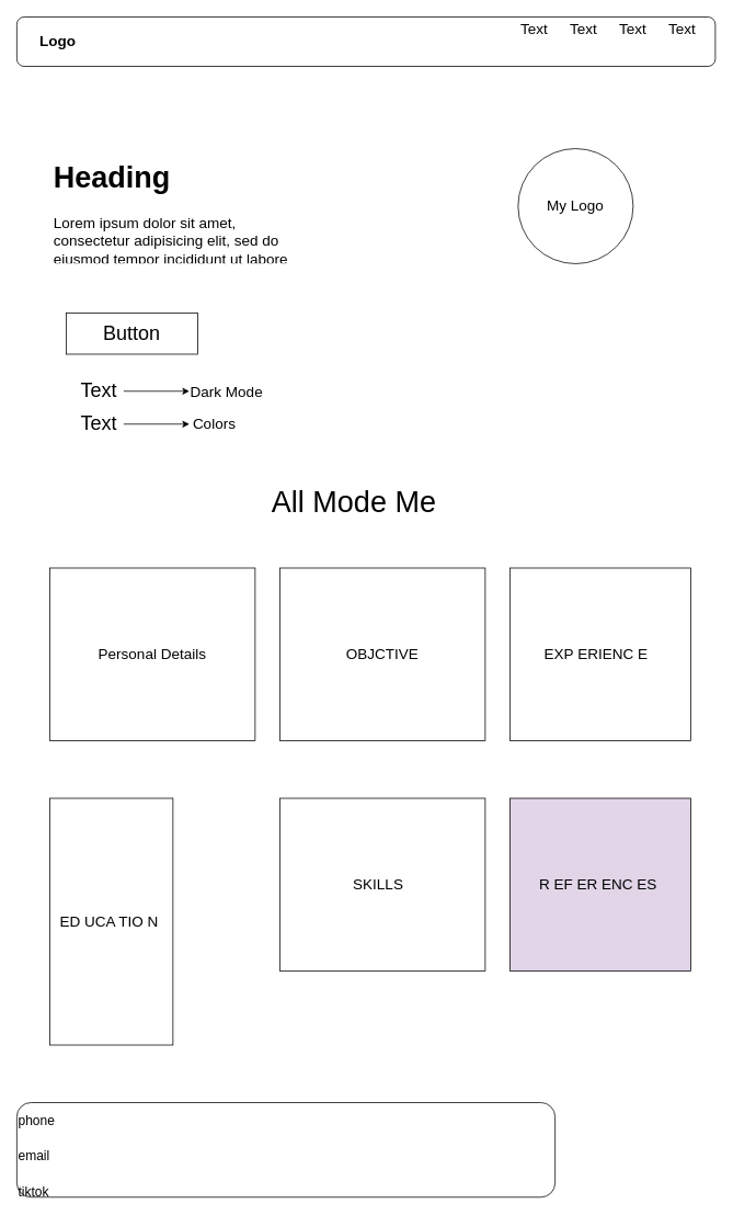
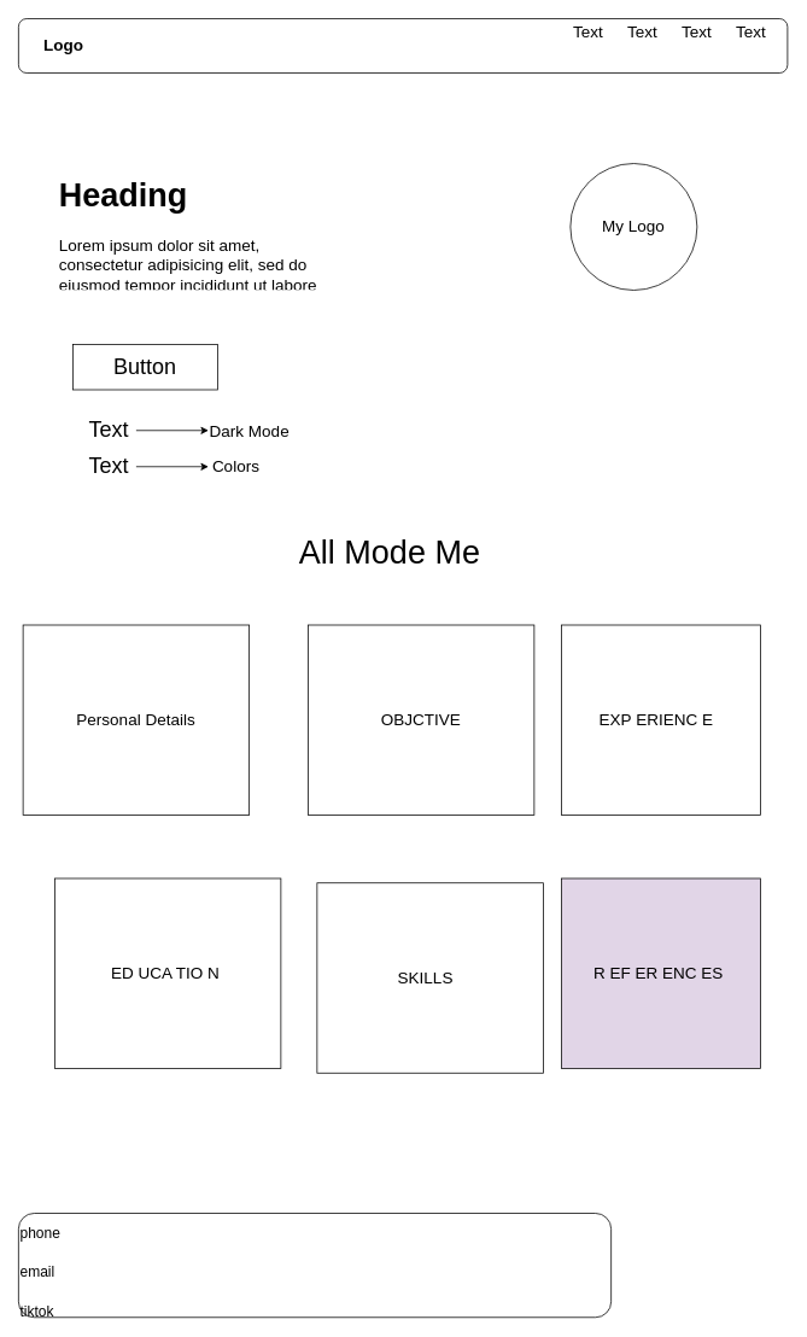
  <mxCell id="0" />
  <mxCell id="1" parent="0" />
  <mxCell id="2" value="" style="rounded=1;whiteSpace=wrap;html=1;" parent="1" vertex="1"><mxGeometry width="850" height="60" as="geometry" x="20" y="20" /></mxCell>
  <mxCell id="3" value="&lt;font style=&quot;font-size: 18px;&quot;&gt;&lt;b style=&quot;&quot;&gt;Logo&lt;/b&gt;&lt;/font&gt;" style="text;html=1;strokeColor=none;fillColor=none;align=center;verticalAlign=middle;whiteSpace=wrap;rounded=0;" parent="1" vertex="1"><mxGeometry x="30" y="30" width="80" height="40" as="geometry" /></mxCell>
  <mxCell id="4" value="Text" style="text;html=1;strokeColor=none;fillColor=none;align=center;verticalAlign=middle;whiteSpace=wrap;rounded=0;fontSize=18;" parent="1" vertex="1"><mxGeometry x="800" width="60" height="30" as="geometry" y="20" /></mxCell>
  <mxCell id="5" value="Text" style="text;html=1;strokeColor=none;fillColor=none;align=center;verticalAlign=middle;whiteSpace=wrap;rounded=0;fontSize=18;" parent="1" vertex="1"><mxGeometry x="740" width="60" height="30" as="geometry" y="20" /></mxCell>
  <mxCell id="6" value="Text" style="text;html=1;strokeColor=none;fillColor=none;align=center;verticalAlign=middle;whiteSpace=wrap;rounded=0;fontSize=18;" parent="1" vertex="1"><mxGeometry x="680" width="60" height="30" as="geometry" y="20" /></mxCell>
  <mxCell id="7" value="Text" style="text;html=1;strokeColor=none;fillColor=none;align=center;verticalAlign=middle;whiteSpace=wrap;rounded=0;fontSize=18;" parent="1" vertex="1"><mxGeometry x="620" width="60" height="30" as="geometry" y="20" /></mxCell>
  <mxCell id="8" value="My Logo" style="ellipse;whiteSpace=wrap;html=1;aspect=fixed;fontSize=18;" parent="1" vertex="1"><mxGeometry x="630" y="180" width="140" height="140" as="geometry" /></mxCell>
  <mxCell id="9" value="&lt;h1&gt;Heading&lt;/h1&gt;&lt;p&gt;Lorem ipsum dolor sit amet, consectetur adipisicing elit, sed do eiusmod tempor incididunt ut labore et dolore magna aliqua.&lt;/p&gt;" style="text;html=1;strokeColor=none;fillColor=none;spacing=5;spacingTop=-20;whiteSpace=wrap;overflow=hidden;rounded=0;fontSize=18;" parent="1" vertex="1"><mxGeometry x="60" y="180" width="310" height="140" as="geometry" /></mxCell>
  <mxCell id="10" value="&lt;font style=&quot;font-size: 24px;&quot;&gt;Button&lt;/font&gt;" style="whiteSpace=wrap;html=1;fontSize=18;rounded=0;" parent="1" vertex="1"><mxGeometry x="80" y="380" width="160" height="50" as="geometry" /></mxCell>
  <mxCell id="11" value="" style="edgeStyle=none;html=1;fontSize=24;" parent="1" source="12" edge="1"><mxGeometry relative="1" as="geometry"><mxPoint x="230" y="475" as="targetPoint" /></mxGeometry></mxCell>
  <mxCell id="12" value="Text" style="text;html=1;strokeColor=none;fillColor=none;align=center;verticalAlign=middle;whiteSpace=wrap;rounded=0;fontSize=24;" parent="1" vertex="1"><mxGeometry x="90" y="460" width="60" height="30" as="geometry" /></mxCell>
  <mxCell id="13" value="" style="edgeStyle=none;html=1;fontSize=24;" parent="1" source="14" edge="1"><mxGeometry relative="1" as="geometry"><mxPoint x="230" y="515" as="targetPoint" /></mxGeometry></mxCell>
  <mxCell id="14" value="Text" style="text;html=1;strokeColor=none;fillColor=none;align=center;verticalAlign=middle;whiteSpace=wrap;rounded=0;fontSize=24;" parent="1" vertex="1"><mxGeometry x="90" y="500" width="60" height="30" as="geometry" /></mxCell>
  <mxCell id="15" value="&lt;font style=&quot;font-size: 18px;&quot;&gt;Dark Mode&lt;/font&gt;" style="text;html=1;align=center;verticalAlign=middle;resizable=0;points=[];autosize=1;strokeColor=none;fillColor=none;fontSize=24;" parent="1" vertex="1"><mxGeometry x="220" y="455" width="110" height="40" as="geometry" /></mxCell>
  <mxCell id="16" value="Colors" style="text;html=1;align=center;verticalAlign=middle;resizable=0;points=[];autosize=1;strokeColor=none;fillColor=none;fontSize=18;" parent="1" vertex="1"><mxGeometry x="220" y="495" width="80" height="40" as="geometry" /></mxCell>
  <mxCell id="17" value="&lt;font style=&quot;font-size: 36px;&quot;&gt;All Mode Me&lt;/font&gt;" style="text;html=1;align=center;verticalAlign=middle;resizable=0;points=[];autosize=1;strokeColor=none;fillColor=none;fontSize=18;" parent="1" vertex="1"><mxGeometry x="310" y="580" width="240" height="60" as="geometry" /></mxCell>
- <mxCell id="18" value="&lt;span style=&quot;&quot;&gt;Personal Details&lt;/span&gt;" style="rounded=0;whiteSpace=wrap;html=1;fontSize=18;" parent="1" vertex="1"><mxGeometry x="60" y="690" width="250" height="210" as="geometry" /></mxCell>
+ <mxCell id="18" value="&lt;span style=&quot;&quot;&gt;Personal Details&lt;/span&gt;" style="rounded=0;whiteSpace=wrap;html=1;fontSize=18;" parent="1" vertex="1"><mxGeometry x="25" y="690" width="250" height="210" as="geometry" /></mxCell>
  <mxCell id="19" value="&lt;span style=&quot;&quot;&gt;OBJCTIVE&lt;/span&gt;" style="rounded=0;whiteSpace=wrap;html=1;fontSize=18;" parent="1" vertex="1"><mxGeometry x="340" y="690" width="250" height="210" as="geometry" /></mxCell>
  <mxCell id="20" value="EXP ERIENC E&amp;nbsp;&amp;nbsp;" style="rounded=0;whiteSpace=wrap;html=1;fontSize=18;" parent="1" vertex="1"><mxGeometry x="620" y="690" width="220" height="210" as="geometry" /></mxCell>
- <mxCell id="21" value="ED UCA TIO N&amp;nbsp;" style="rounded=0;whiteSpace=wrap;html=1;fontSize=18;" parent="1" vertex="1"><mxGeometry x="60" y="970" width="150" height="300" as="geometry" /></mxCell>
- <mxCell id="22" value="SKILLS&amp;nbsp;&amp;nbsp;" style="rounded=0;whiteSpace=wrap;html=1;fontSize=18;" parent="1" vertex="1"><mxGeometry x="340" y="970" width="250" height="210" as="geometry" /></mxCell>
+ <mxCell id="21" value="ED UCA TIO N&amp;nbsp;" style="rounded=0;whiteSpace=wrap;html=1;fontSize=18;" parent="1" vertex="1"><mxGeometry x="60" y="970" width="250" height="210" as="geometry" /></mxCell>
+ <mxCell id="22" value="SKILLS&amp;nbsp;&amp;nbsp;" style="rounded=0;whiteSpace=wrap;html=1;fontSize=18;" parent="1" vertex="1"><mxGeometry x="350" y="975" width="250" height="210" as="geometry" /></mxCell>
  <mxCell id="23" value="R EF ER ENC ES&amp;nbsp;" style="rounded=0;whiteSpace=wrap;html=1;fontSize=18;fillColor=#e1d5e7;" parent="1" vertex="1"><mxGeometry x="620" y="970" width="220" height="210" as="geometry" /></mxCell>
  <mxCell id="24" value="&lt;font size=&quot;3&quot;&gt;phone&lt;br&gt;email&lt;br&gt;tiktok&lt;br&gt;&lt;/font&gt;" style="rounded=1;whiteSpace=wrap;html=1;fontSize=36;align=left;" parent="1" vertex="1"><mxGeometry x="20" y="1340" width="655" height="115" as="geometry" /></mxCell>
